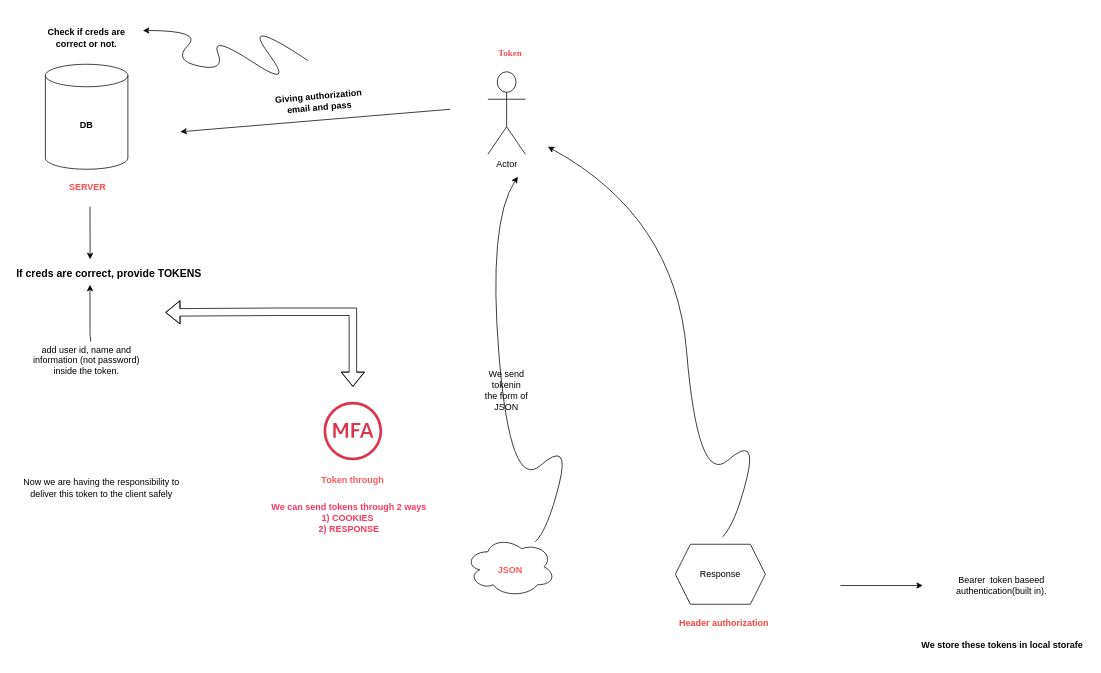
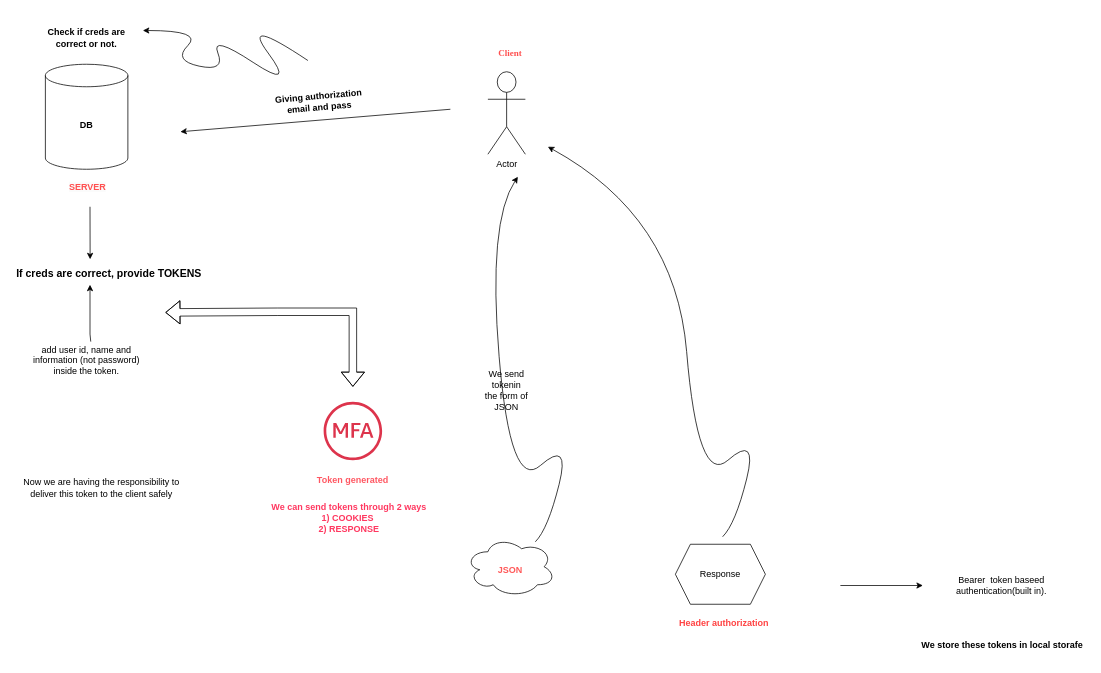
  <mxCell id="0" />
  <mxCell id="1" parent="0" />
  <mxCell id="2" value="" style="shape=cylinder3;whiteSpace=wrap;html=1;boundedLbl=1;backgroundOutline=1;size=15;" vertex="1" parent="1"><mxGeometry x="60" y="85" width="110" height="140" as="geometry" /></mxCell>
  <mxCell id="3" value="Actor" style="shape=umlActor;verticalLabelPosition=bottom;verticalAlign=top;html=1;outlineConnect=0;" vertex="1" parent="1"><mxGeometry x="650" y="95" width="50" height="110" as="geometry" /></mxCell>
  <mxCell id="4" value="" style="endArrow=classic;html=1;rounded=0;" edge="1" parent="1"><mxGeometry width="50" height="50" relative="1" as="geometry"><mxPoint x="600" y="145" as="sourcePoint" /><mxPoint x="240" y="175" as="targetPoint" /></mxGeometry></mxCell>
  <mxCell id="5" value="&lt;b&gt;DB&lt;/b&gt;" style="text;strokeColor=none;align=center;fillColor=none;html=1;verticalAlign=middle;whiteSpace=wrap;rounded=0;strokeWidth=10;" vertex="1" parent="1"><mxGeometry x="80" y="137.5" width="70" height="57.5" as="geometry" /></mxCell>
- <mxCell id="6" value="&lt;b&gt;&lt;font color=&quot;#ff4f4f&quot; face=&quot;Tahoma&quot;&gt;Token&lt;/font&gt;&lt;/b&gt;" style="text;strokeColor=none;align=center;fillColor=none;html=1;verticalAlign=middle;whiteSpace=wrap;rounded=0;" vertex="1" parent="1"><mxGeometry x="650" y="55" width="60" height="30" as="geometry" /></mxCell>
+ <mxCell id="6" value="&lt;b&gt;&lt;font color=&quot;#ff4f4f&quot; face=&quot;Tahoma&quot;&gt;Client&lt;/font&gt;&lt;/b&gt;" style="text;strokeColor=none;align=center;fillColor=none;html=1;verticalAlign=middle;whiteSpace=wrap;rounded=0;" vertex="1" parent="1"><mxGeometry x="650" y="55" width="60" height="30" as="geometry" /></mxCell>
  <mxCell id="7" style="edgeStyle=orthogonalEdgeStyle;rounded=0;orthogonalLoop=1;jettySize=auto;html=1;exitX=0.5;exitY=1;exitDx=0;exitDy=0;" edge="1" parent="1" source="6" target="6"><mxGeometry relative="1" as="geometry" /></mxCell>
  <mxCell id="8" value="&lt;b&gt;Giving authorization email and pass&lt;/b&gt;" style="text;strokeColor=none;align=center;fillColor=none;html=1;verticalAlign=middle;whiteSpace=wrap;rounded=0;rotation=-5;" vertex="1" parent="1"><mxGeometry x="360" y="105" width="130" height="60" as="geometry" /></mxCell>
  <mxCell id="9" value="&lt;span style=&quot;font-family: Helvetica; font-size: 12px; font-style: normal; font-variant-ligatures: normal; font-variant-caps: normal; letter-spacing: normal; orphans: 2; text-align: center; text-indent: 0px; text-transform: none; widows: 2; word-spacing: 0px; -webkit-text-stroke-width: 0px; white-space: normal; background-color: rgb(251, 251, 251); text-decoration-thickness: initial; text-decoration-style: initial; text-decoration-color: initial; float: none; display: inline !important;&quot;&gt;&lt;b style=&quot;&quot;&gt;&lt;font color=&quot;#ff4f4f&quot;&gt;SERVER&lt;/font&gt;&lt;/b&gt;&lt;/span&gt;" style="text;whiteSpace=wrap;html=1;" vertex="1" parent="1"><mxGeometry x="90" y="235" width="60" height="40" as="geometry" /></mxCell>
  <mxCell id="10" value="&lt;b&gt;Check if creds are correct or not.&lt;/b&gt;" style="text;strokeColor=none;align=center;fillColor=none;html=1;verticalAlign=middle;whiteSpace=wrap;rounded=0;rotation=0;" vertex="1" parent="1"><mxGeometry x="60" y="35" width="110" height="30" as="geometry" /></mxCell>
  <mxCell id="11" value="" style="curved=1;endArrow=classic;html=1;rounded=0;" edge="1" parent="1"><mxGeometry width="50" height="50" relative="1" as="geometry"><mxPoint x="410" y="80" as="sourcePoint" /><mxPoint x="190" y="40" as="targetPoint" /><Array as="points"><mxPoint x="320" y="20" /><mxPoint x="394" y="120" /><mxPoint x="280" y="45" /><mxPoint x="300" y="95" /><mxPoint x="230" y="80" /><mxPoint x="270" y="40" /></Array></mxGeometry></mxCell>
  <mxCell id="12" value="&lt;h3&gt;&lt;b&gt;If creds are correct, provide TOKENS&lt;/b&gt;&lt;/h3&gt;" style="text;strokeColor=none;align=center;fillColor=none;html=1;verticalAlign=middle;whiteSpace=wrap;rounded=0;" vertex="1" parent="1"><mxGeometry x="20" y="349" width="250" height="30" as="geometry" /></mxCell>
  <mxCell id="13" value="add user id, name and information (not password) inside the token." style="text;strokeColor=none;align=center;fillColor=none;html=1;verticalAlign=middle;whiteSpace=wrap;rounded=0;" vertex="1" parent="1"><mxGeometry x="35" y="465" width="160" height="30" as="geometry" /></mxCell>
  <mxCell id="14" value="" style="endArrow=classic;html=1;rounded=0;entryX=0.336;entryY=1.14;entryDx=0;entryDy=0;entryPerimeter=0;" edge="1" parent="1"><mxGeometry width="50" height="50" relative="1" as="geometry"><mxPoint x="120.5" y="454.8" as="sourcePoint" /><mxPoint x="119.5" y="379" as="targetPoint" /><Array as="points"><mxPoint x="119.5" y="444.8" /></Array></mxGeometry></mxCell>
  <mxCell id="15" value="" style="shape=flexArrow;endArrow=classic;startArrow=classic;html=1;rounded=0;" edge="1" parent="1"><mxGeometry width="100" height="100" relative="1" as="geometry"><mxPoint x="220" y="415.93" as="sourcePoint" /><mxPoint x="470" y="515" as="targetPoint" /><Array as="points"><mxPoint x="370" y="415" /><mxPoint x="470" y="415" /></Array></mxGeometry></mxCell>
  <mxCell id="16" value="" style="sketch=0;outlineConnect=0;fontColor=#232F3E;gradientColor=none;fillColor=#DD344C;strokeColor=none;dashed=0;verticalLabelPosition=bottom;verticalAlign=top;align=center;html=1;fontSize=12;fontStyle=0;aspect=fixed;pointerEvents=1;shape=mxgraph.aws4.mfa_token;" vertex="1" parent="1"><mxGeometry x="431" y="535" width="78" height="78" as="geometry" /></mxCell>
- <mxCell id="17" value="&lt;b&gt;&lt;font color=&quot;#ff5762&quot;&gt;Token through&lt;/font&gt;&lt;/b&gt;" style="text;strokeColor=none;align=center;fillColor=none;html=1;verticalAlign=middle;whiteSpace=wrap;rounded=0;" vertex="1" parent="1"><mxGeometry x="410" y="625" width="120" height="30" as="geometry" /></mxCell>
+ <mxCell id="17" value="&lt;b&gt;&lt;font color=&quot;#ff5762&quot;&gt;Token generated&lt;/font&gt;&lt;/b&gt;" style="text;strokeColor=none;align=center;fillColor=none;html=1;verticalAlign=middle;whiteSpace=wrap;rounded=0;" vertex="1" parent="1"><mxGeometry x="410" y="625" width="120" height="30" as="geometry" /></mxCell>
  <mxCell id="18" value="Now we are having the responsibility to deliver this token to the client safely" style="text;strokeColor=none;align=center;fillColor=none;html=1;verticalAlign=middle;whiteSpace=wrap;rounded=0;" vertex="1" parent="1"><mxGeometry x="20" y="635" width="230" height="30" as="geometry" /></mxCell>
  <mxCell id="19" value="&lt;b&gt;&lt;font color=&quot;#ff3860&quot;&gt;We can send tokens through 2 ways&lt;/font&gt;&lt;/b&gt;&lt;div&gt;&lt;b&gt;&lt;font color=&quot;#ff3860&quot;&gt;1) COOKIES&amp;nbsp;&lt;/font&gt;&lt;/b&gt;&lt;/div&gt;&lt;div&gt;&lt;b&gt;&lt;font color=&quot;#ff3860&quot;&gt;2) RESPONSE&lt;/font&gt;&lt;/b&gt;&lt;/div&gt;" style="text;strokeColor=none;align=center;fillColor=none;html=1;verticalAlign=middle;whiteSpace=wrap;rounded=0;strokeWidth=0;" vertex="1" parent="1"><mxGeometry x="360" y="665" width="210" height="50" as="geometry" /></mxCell>
  <mxCell id="20" value="" style="endArrow=classic;html=1;rounded=0;exitX=0.75;exitY=1;exitDx=0;exitDy=0;" edge="1" parent="1"><mxGeometry width="50" height="50" relative="1" as="geometry"><mxPoint x="119.5" y="275" as="sourcePoint" /><mxPoint x="119.66" y="345" as="targetPoint" /></mxGeometry></mxCell>
  <mxCell id="21" value="" style="ellipse;shape=cloud;whiteSpace=wrap;html=1;" vertex="1" parent="1"><mxGeometry x="620" y="715" width="120" height="80" as="geometry" /></mxCell>
  <mxCell id="22" value="" style="curved=1;endArrow=classic;html=1;rounded=0;" edge="1" parent="1" source="21"><mxGeometry width="50" height="50" relative="1" as="geometry"><mxPoint x="680" y="705" as="sourcePoint" /><mxPoint x="690" y="235" as="targetPoint" /><Array as="points"><mxPoint x="730" y="705" /><mxPoint x="760" y="585" /><mxPoint x="680" y="655" /><mxPoint x="650" y="295" /></Array></mxGeometry></mxCell>
  <mxCell id="23" value="&lt;b&gt;&lt;font color=&quot;#ff5959&quot;&gt;JSON&lt;/font&gt;&lt;/b&gt;" style="text;strokeColor=none;align=center;fillColor=none;html=1;verticalAlign=middle;whiteSpace=wrap;rounded=0;" vertex="1" parent="1"><mxGeometry x="650" y="745" width="60" height="30" as="geometry" /></mxCell>
  <mxCell id="24" value="Response" style="shape=hexagon;perimeter=hexagonPerimeter2;whiteSpace=wrap;html=1;fixedSize=1;" vertex="1" parent="1"><mxGeometry x="900" y="725" width="120" height="80" as="geometry" /></mxCell>
  <mxCell id="25" value="" style="curved=1;endArrow=classic;html=1;rounded=0;" edge="1" parent="1"><mxGeometry width="50" height="50" relative="1" as="geometry"><mxPoint x="963" y="715" as="sourcePoint" /><mxPoint x="730" y="195" as="targetPoint" /><Array as="points"><mxPoint x="980" y="698" /><mxPoint x="1010" y="578" /><mxPoint x="930" y="648" /><mxPoint x="900" y="288" /></Array></mxGeometry></mxCell>
  <mxCell id="26" value="&lt;b&gt;&lt;font color=&quot;#ff4242&quot;&gt;Header authorization&lt;/font&gt;&lt;/b&gt;" style="text;strokeColor=none;align=center;fillColor=none;html=1;verticalAlign=middle;whiteSpace=wrap;rounded=0;" vertex="1" parent="1"><mxGeometry x="900" y="815" width="130" height="30" as="geometry" /></mxCell>
  <mxCell id="27" value="We send tokenin the form of JSON" style="text;strokeColor=none;align=center;fillColor=none;html=1;verticalAlign=middle;whiteSpace=wrap;rounded=0;" vertex="1" parent="1"><mxGeometry x="645" y="505" width="60" height="30" as="geometry" /></mxCell>
  <mxCell id="28" value="Bearer&amp;nbsp; token baseed authentication(built in)." style="text;strokeColor=none;align=center;fillColor=none;html=1;verticalAlign=middle;whiteSpace=wrap;rounded=0;" vertex="1" parent="1"><mxGeometry x="1240" y="765" width="190" height="30" as="geometry" /></mxCell>
  <mxCell id="29" value="" style="endArrow=classic;html=1;rounded=0;" edge="1" parent="1"><mxGeometry width="50" height="50" relative="1" as="geometry"><mxPoint x="1120" y="780" as="sourcePoint" /><mxPoint x="1230" y="780" as="targetPoint" /></mxGeometry></mxCell>
  <mxCell id="30" value="&lt;b&gt;We store these tokens in local storafe&lt;/b&gt;" style="text;strokeColor=none;align=center;fillColor=none;html=1;verticalAlign=middle;whiteSpace=wrap;rounded=0;" vertex="1" parent="1"><mxGeometry x="1226" y="845" width="220" height="30" as="geometry" /></mxCell>
